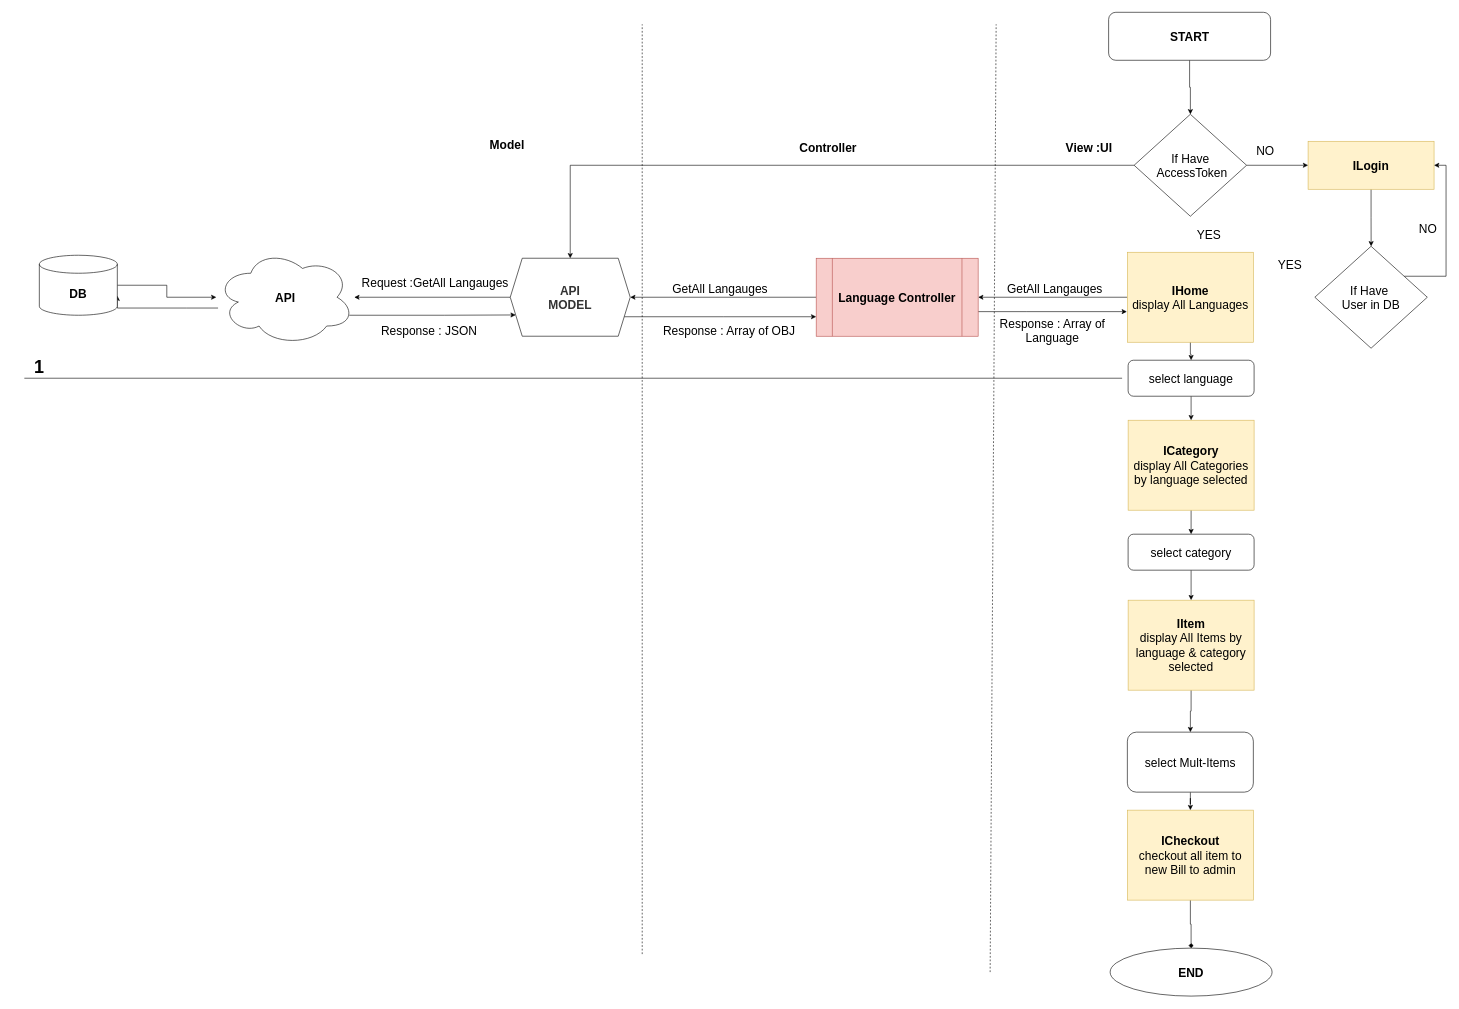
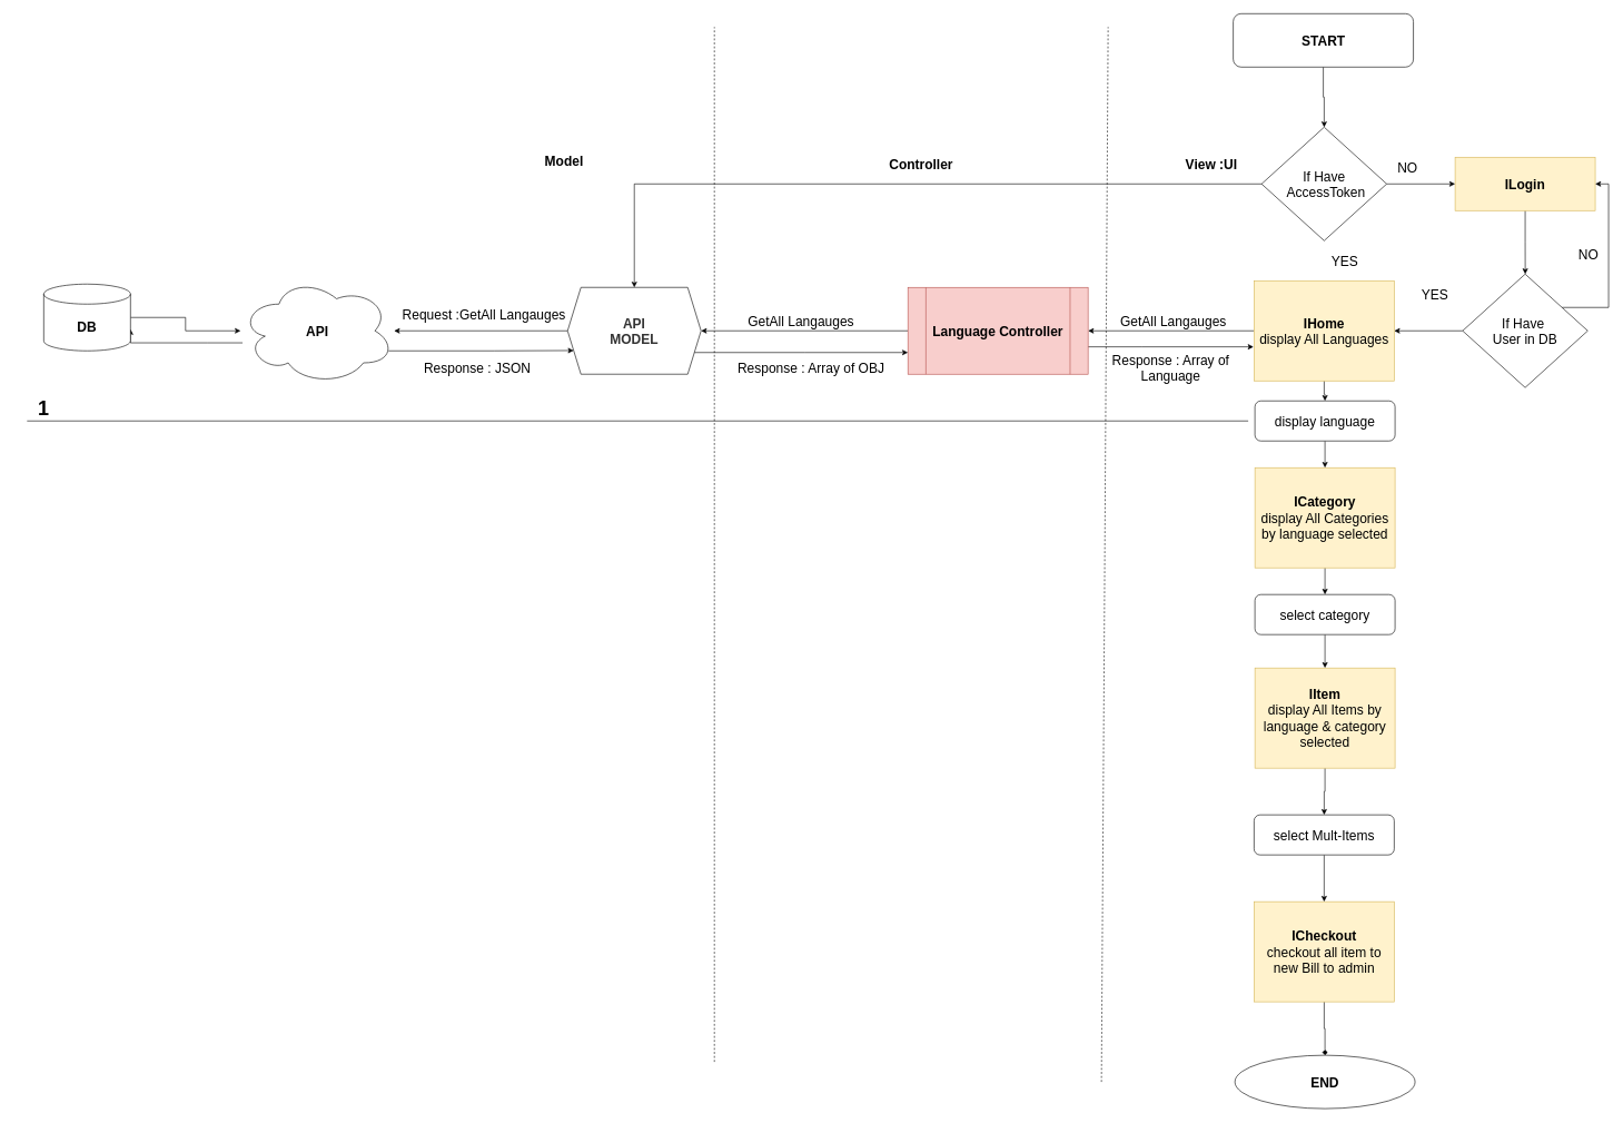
  <mxCell id="0" />
  <mxCell id="1" parent="0" />
  <mxCell id="2" value="" style="edgeStyle=orthogonalEdgeStyle;rounded=0;orthogonalLoop=1;jettySize=auto;html=1;fontSize=20;" edge="1" parent="1" source="3" target="15"><mxGeometry relative="1" as="geometry" /></mxCell>
  <mxCell id="3" value="ILogin" style="rounded=0;whiteSpace=wrap;html=1;fillColor=#fff2cc;strokeColor=#d6b656;fontStyle=1;fontSize=20;" vertex="1" parent="1"><mxGeometry x="2180" y="235" width="210" height="80" as="geometry" /></mxCell>
  <mxCell id="4" value="" style="edgeStyle=orthogonalEdgeStyle;rounded=0;orthogonalLoop=1;jettySize=auto;html=1;fontSize=20;exitX=0.5;exitY=1;exitDx=0;exitDy=0;" edge="1" parent="1" source="30" target="7"><mxGeometry relative="1" as="geometry"><mxPoint x="1983.8" y="140" as="sourcePoint" /></mxGeometry></mxCell>
  <mxCell id="5" value="" style="edgeStyle=orthogonalEdgeStyle;rounded=0;orthogonalLoop=1;jettySize=auto;html=1;fontSize=20;" edge="1" parent="1" source="7" target="39"><mxGeometry relative="1" as="geometry" /></mxCell>
  <mxCell id="6" value="" style="edgeStyle=orthogonalEdgeStyle;rounded=0;orthogonalLoop=1;jettySize=auto;html=1;fontSize=20;" edge="1" parent="1" source="7" target="3"><mxGeometry relative="1" as="geometry" /></mxCell>
  <mxCell id="7" value="If Have&lt;br&gt;&amp;nbsp;AccessToken" style="rhombus;whiteSpace=wrap;html=1;fontSize=20;" vertex="1" parent="1"><mxGeometry x="1890" y="190" width="187.5" height="170" as="geometry" /></mxCell>
  <mxCell id="8" value="" style="edgeStyle=orthogonalEdgeStyle;rounded=0;orthogonalLoop=1;jettySize=auto;html=1;fontSize=20;" edge="1" parent="1" source="10" target="21"><mxGeometry relative="1" as="geometry" /></mxCell>
  <mxCell id="9" style="edgeStyle=orthogonalEdgeStyle;rounded=0;orthogonalLoop=1;jettySize=auto;html=1;fontSize=20;" edge="1" parent="1" source="10" target="34"><mxGeometry relative="1" as="geometry" /></mxCell>
  <mxCell id="10" value="IHome&lt;br&gt;&lt;span style=&quot;font-weight: normal&quot;&gt;display All Languages&lt;/span&gt;" style="rounded=0;whiteSpace=wrap;html=1;fillColor=#fff2cc;strokeColor=#d6b656;fontStyle=1;fontSize=20;" vertex="1" parent="1"><mxGeometry x="1878.75" y="420" width="210" height="150" as="geometry" /></mxCell>
  <mxCell id="11" value="YES" style="text;html=1;strokeColor=none;fillColor=none;align=center;verticalAlign=middle;whiteSpace=wrap;rounded=0;fontSize=20;" vertex="1" parent="1"><mxGeometry x="1995" y="380" width="40" height="20" as="geometry" /></mxCell>
  <mxCell id="12" value="NO" style="text;html=1;strokeColor=none;fillColor=none;align=center;verticalAlign=middle;whiteSpace=wrap;rounded=0;fontSize=20;" vertex="1" parent="1"><mxGeometry x="2088.75" y="240" width="40" height="20" as="geometry" /></mxCell>
+ <mxCell id="13" value="" style="edgeStyle=orthogonalEdgeStyle;rounded=0;orthogonalLoop=1;jettySize=auto;html=1;fontSize=20;" edge="1" parent="1" source="15" target="10"><mxGeometry relative="1" as="geometry" /></mxCell>
  <mxCell id="14" style="edgeStyle=orthogonalEdgeStyle;rounded=0;orthogonalLoop=1;jettySize=auto;html=1;entryX=1;entryY=0.5;entryDx=0;entryDy=0;fontSize=20;" edge="1" parent="1" source="15" target="3"><mxGeometry relative="1" as="geometry"><Array as="points"><mxPoint x="2410" y="460" /><mxPoint x="2410" y="275" /></Array></mxGeometry></mxCell>
  <mxCell id="15" value="If Have&amp;nbsp;&lt;br&gt;User in DB" style="rhombus;whiteSpace=wrap;html=1;fontSize=20;" vertex="1" parent="1"><mxGeometry x="2191.25" y="410" width="187.5" height="170" as="geometry" /></mxCell>
  <mxCell id="16" value="YES" style="text;html=1;strokeColor=none;fillColor=none;align=center;verticalAlign=middle;whiteSpace=wrap;rounded=0;fontSize=20;" vertex="1" parent="1"><mxGeometry x="2130" y="430" width="40" height="20" as="geometry" /></mxCell>
  <mxCell id="17" value="NO" style="text;html=1;strokeColor=none;fillColor=none;align=center;verticalAlign=middle;whiteSpace=wrap;rounded=0;fontSize=20;" vertex="1" parent="1"><mxGeometry x="2360" y="370" width="40" height="20" as="geometry" /></mxCell>
  <mxCell id="18" value="" style="edgeStyle=orthogonalEdgeStyle;rounded=0;orthogonalLoop=1;jettySize=auto;html=1;fontSize=20;" edge="1" parent="1" source="19" target="23"><mxGeometry relative="1" as="geometry" /></mxCell>
  <mxCell id="19" value="ICategory&lt;br&gt;&lt;span style=&quot;font-weight: normal&quot;&gt;display All Categories by language selected&lt;/span&gt;" style="rounded=0;whiteSpace=wrap;html=1;fillColor=#fff2cc;strokeColor=#d6b656;fontStyle=1;fontSize=20;" vertex="1" parent="1"><mxGeometry x="1880" y="700" width="210" height="150" as="geometry" /></mxCell>
  <mxCell id="20" value="" style="edgeStyle=orthogonalEdgeStyle;rounded=0;orthogonalLoop=1;jettySize=auto;html=1;fontSize=20;" edge="1" parent="1" source="21" target="19"><mxGeometry relative="1" as="geometry" /></mxCell>
- <mxCell id="21" value="select language" style="rounded=1;whiteSpace=wrap;html=1;fontSize=20;" vertex="1" parent="1"><mxGeometry x="1880" y="600" width="210" height="60" as="geometry" /></mxCell>
+ <mxCell id="21" value="display language" style="rounded=1;whiteSpace=wrap;html=1;fontSize=20;" vertex="1" parent="1"><mxGeometry x="1880" y="600" width="210" height="60" as="geometry" /></mxCell>
  <mxCell id="22" value="" style="edgeStyle=orthogonalEdgeStyle;rounded=0;orthogonalLoop=1;jettySize=auto;html=1;fontSize=20;" edge="1" parent="1" source="23" target="25"><mxGeometry relative="1" as="geometry" /></mxCell>
  <mxCell id="23" value="select category" style="rounded=1;whiteSpace=wrap;html=1;fontSize=20;" vertex="1" parent="1"><mxGeometry x="1880" y="890" width="210" height="60" as="geometry" /></mxCell>
  <mxCell id="24" value="" style="edgeStyle=orthogonalEdgeStyle;rounded=0;orthogonalLoop=1;jettySize=auto;html=1;fontSize=20;" edge="1" parent="1" source="25" target="29"><mxGeometry relative="1" as="geometry" /></mxCell>
  <mxCell id="25" value="IItem&lt;br&gt;&lt;span style=&quot;font-weight: normal&quot;&gt;display All Items by language &amp;amp; category selected&lt;/span&gt;" style="rounded=0;whiteSpace=wrap;html=1;fillColor=#fff2cc;strokeColor=#d6b656;fontStyle=1;fontSize=20;" vertex="1" parent="1"><mxGeometry x="1880" y="1000" width="210" height="150" as="geometry" /></mxCell>
  <mxCell id="26" value="" style="edgeStyle=orthogonalEdgeStyle;rounded=0;orthogonalLoop=1;jettySize=auto;html=1;fontSize=20;endArrow=diamond;" edge="1" parent="1" source="27" target="31"><mxGeometry relative="1" as="geometry" /></mxCell>
  <mxCell id="27" value="ICheckout&lt;br&gt;&lt;span style=&quot;font-weight: normal&quot;&gt;checkout all item to new Bill to admin&lt;/span&gt;" style="rounded=0;whiteSpace=wrap;html=1;fillColor=#fff2cc;strokeColor=#d6b656;fontStyle=1;fontSize=20;" vertex="1" parent="1"><mxGeometry x="1878.75" y="1350" width="210" height="150" as="geometry" /></mxCell>
  <mxCell id="28" value="" style="edgeStyle=orthogonalEdgeStyle;rounded=0;orthogonalLoop=1;jettySize=auto;html=1;fontSize=20;" edge="1" parent="1" source="29" target="27"><mxGeometry relative="1" as="geometry" /></mxCell>
- <mxCell id="29" value="select Mult-Items" style="rounded=1;whiteSpace=wrap;html=1;fontSize=20;" vertex="1" parent="1"><mxGeometry x="1878.75" y="1220" width="210" height="100" as="geometry" /></mxCell>
+ <mxCell id="29" value="select Mult-Items" style="rounded=1;whiteSpace=wrap;html=1;fontSize=20;" vertex="1" parent="1"><mxGeometry x="1878.75" y="1220" width="210" height="60" as="geometry" /></mxCell>
  <mxCell id="30" value="&lt;b&gt;START&lt;/b&gt;" style="whiteSpace=wrap;html=1;fontSize=20;rounded=1;" vertex="1" parent="1"><mxGeometry x="1847.5" y="20" width="270" height="80" as="geometry" /></mxCell>
  <mxCell id="31" value="&lt;b&gt;END&lt;/b&gt;" style="ellipse;whiteSpace=wrap;html=1;fontSize=20;" vertex="1" parent="1"><mxGeometry x="1850" y="1580" width="270" height="80" as="geometry" /></mxCell>
  <mxCell id="32" style="edgeStyle=orthogonalEdgeStyle;rounded=0;orthogonalLoop=1;jettySize=auto;html=1;entryX=1;entryY=0.5;entryDx=0;entryDy=0;fontSize=20;" edge="1" parent="1" source="34" target="39"><mxGeometry relative="1" as="geometry" /></mxCell>
  <mxCell id="33" style="edgeStyle=orthogonalEdgeStyle;rounded=0;orthogonalLoop=1;jettySize=auto;html=1;entryX=-0.004;entryY=0.66;entryDx=0;entryDy=0;entryPerimeter=0;fontSize=20;" edge="1" parent="1" source="34" target="10"><mxGeometry relative="1" as="geometry"><Array as="points"><mxPoint x="1710" y="519" /><mxPoint x="1710" y="519" /></Array></mxGeometry></mxCell>
  <mxCell id="34" value="Language Controller" style="shape=process;whiteSpace=wrap;html=1;backgroundOutline=1;fontSize=20;fillColor=#f8cecc;strokeColor=#b85450;fontStyle=1" vertex="1" parent="1"><mxGeometry x="1360" y="430" width="270" height="130" as="geometry" /></mxCell>
  <mxCell id="35" value="GetAll Langauges" style="text;html=1;strokeColor=none;fillColor=none;align=center;verticalAlign=middle;whiteSpace=wrap;rounded=0;fontSize=20;" vertex="1" parent="1"><mxGeometry x="1667.5" y="470" width="180" height="20" as="geometry" /></mxCell>
  <mxCell id="36" value="Request :GetAll Langauges" style="text;html=1;strokeColor=none;fillColor=none;align=center;verticalAlign=middle;whiteSpace=wrap;rounded=0;fontSize=20;" vertex="1" parent="1"><mxGeometry x="600" y="460" width="250" height="20" as="geometry" /></mxCell>
  <mxCell id="37" style="edgeStyle=orthogonalEdgeStyle;rounded=0;orthogonalLoop=1;jettySize=auto;html=1;fontSize=20;" edge="1" parent="1" source="39" target="42"><mxGeometry relative="1" as="geometry" /></mxCell>
  <mxCell id="38" style="edgeStyle=orthogonalEdgeStyle;rounded=0;orthogonalLoop=1;jettySize=auto;html=1;entryX=0;entryY=0.75;entryDx=0;entryDy=0;fontSize=20;" edge="1" parent="1" source="39" target="34"><mxGeometry relative="1" as="geometry"><Array as="points"><mxPoint x="1205" y="528" /></Array></mxGeometry></mxCell>
  <mxCell id="39" value="&lt;span style=&quot;color: rgb(51 , 51 , 51) ; font-weight: 700&quot;&gt;API&lt;/span&gt;&lt;br style=&quot;color: rgb(51 , 51 , 51) ; font-weight: 700&quot;&gt;&lt;span style=&quot;color: rgb(51 , 51 , 51) ; font-weight: 700&quot;&gt;MODEL&lt;/span&gt;" style="shape=hexagon;perimeter=hexagonPerimeter2;whiteSpace=wrap;html=1;fixedSize=1;fontSize=20;" vertex="1" parent="1"><mxGeometry x="850" y="430" width="200" height="130" as="geometry" /></mxCell>
  <mxCell id="40" style="edgeStyle=orthogonalEdgeStyle;rounded=0;orthogonalLoop=1;jettySize=auto;html=1;entryX=0;entryY=0.75;entryDx=0;entryDy=0;fontSize=20;" edge="1" parent="1" source="42" target="39"><mxGeometry relative="1" as="geometry"><Array as="points"><mxPoint x="740" y="525" /><mxPoint x="740" y="525" /></Array></mxGeometry></mxCell>
  <mxCell id="41" style="edgeStyle=orthogonalEdgeStyle;rounded=0;orthogonalLoop=1;jettySize=auto;html=1;entryX=1;entryY=0;entryDx=0;entryDy=67.5;entryPerimeter=0;fontSize=20;" edge="1" parent="1" source="42" target="44"><mxGeometry relative="1" as="geometry"><Array as="points"><mxPoint x="310" y="513" /><mxPoint x="310" y="513" /></Array></mxGeometry></mxCell>
  <mxCell id="42" value="&lt;b&gt;API&lt;/b&gt;" style="ellipse;shape=cloud;whiteSpace=wrap;html=1;fontSize=20;" vertex="1" parent="1"><mxGeometry x="360" y="415" width="230" height="160" as="geometry" /></mxCell>
  <mxCell id="43" style="edgeStyle=orthogonalEdgeStyle;rounded=0;orthogonalLoop=1;jettySize=auto;html=1;fontSize=20;" edge="1" parent="1" source="44" target="42"><mxGeometry relative="1" as="geometry" /></mxCell>
  <mxCell id="44" value="&lt;b&gt;DB&lt;/b&gt;" style="shape=cylinder3;whiteSpace=wrap;html=1;boundedLbl=1;backgroundOutline=1;size=15;fontSize=20;" vertex="1" parent="1"><mxGeometry x="65" y="425" width="130" height="100" as="geometry" /></mxCell>
  <mxCell id="45" value="GetAll Langauges" style="text;html=1;strokeColor=none;fillColor=none;align=center;verticalAlign=middle;whiteSpace=wrap;rounded=0;fontSize=20;" vertex="1" parent="1"><mxGeometry x="1110" y="470" width="180" height="20" as="geometry" /></mxCell>
  <mxCell id="46" value="Response : JSON" style="text;html=1;strokeColor=none;fillColor=none;align=center;verticalAlign=middle;whiteSpace=wrap;rounded=0;fontSize=20;" vertex="1" parent="1"><mxGeometry x="590" y="540" width="250" height="20" as="geometry" /></mxCell>
  <mxCell id="47" value="Response : Array of OBJ" style="text;html=1;strokeColor=none;fillColor=none;align=center;verticalAlign=middle;whiteSpace=wrap;rounded=0;fontSize=20;" vertex="1" parent="1"><mxGeometry x="1090" y="540" width="250" height="20" as="geometry" /></mxCell>
  <mxCell id="48" value="Response : Array of Language" style="text;html=1;strokeColor=none;fillColor=none;align=center;verticalAlign=middle;whiteSpace=wrap;rounded=0;fontSize=20;" vertex="1" parent="1"><mxGeometry x="1628.75" y="540" width="250" height="20" as="geometry" /></mxCell>
  <mxCell id="49" value="" style="endArrow=none;dashed=1;html=1;fontSize=20;" edge="1" parent="1"><mxGeometry width="50" height="50" relative="1" as="geometry"><mxPoint x="1070" y="1590" as="sourcePoint" /><mxPoint x="1070" y="40" as="targetPoint" /></mxGeometry></mxCell>
  <mxCell id="50" value="View :UI" style="text;html=1;strokeColor=none;fillColor=none;align=center;verticalAlign=middle;whiteSpace=wrap;rounded=0;fontSize=20;fontStyle=1" vertex="1" parent="1"><mxGeometry x="1770" y="235" width="90" height="20" as="geometry" /></mxCell>
  <mxCell id="51" value="" style="endArrow=none;dashed=1;html=1;fontSize=20;" edge="1" parent="1"><mxGeometry width="50" height="50" relative="1" as="geometry"><mxPoint x="1650" y="1620" as="sourcePoint" /><mxPoint x="1660" y="40" as="targetPoint" /></mxGeometry></mxCell>
  <mxCell id="52" value="Controller" style="text;html=1;strokeColor=none;fillColor=none;align=center;verticalAlign=middle;whiteSpace=wrap;rounded=0;fontSize=20;fontStyle=1" vertex="1" parent="1"><mxGeometry x="1360" y="235" width="40" height="20" as="geometry" /></mxCell>
  <mxCell id="53" value="Model" style="text;html=1;strokeColor=none;fillColor=none;align=center;verticalAlign=middle;whiteSpace=wrap;rounded=0;fontSize=20;fontStyle=1" vertex="1" parent="1"><mxGeometry x="800" y="230" width="90" height="20" as="geometry" /></mxCell>
  <mxCell id="54" value="" style="endArrow=none;html=1;fontSize=20;" edge="1" parent="1"><mxGeometry width="50" height="50" relative="1" as="geometry"><mxPoint x="40" y="630" as="sourcePoint" /><mxPoint x="1870" y="630" as="targetPoint" /></mxGeometry></mxCell>
  <mxCell id="55" value="1" style="text;html=1;strokeColor=none;fillColor=none;align=center;verticalAlign=middle;whiteSpace=wrap;rounded=0;fontSize=30;fontStyle=1" vertex="1" parent="1"><mxGeometry x="20" y="600" width="90" height="20" as="geometry" /></mxCell>
